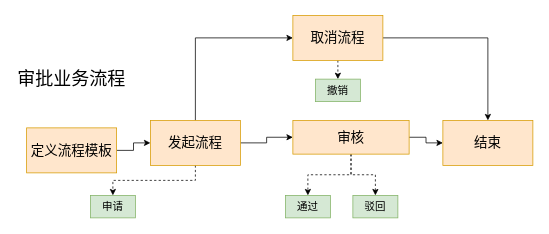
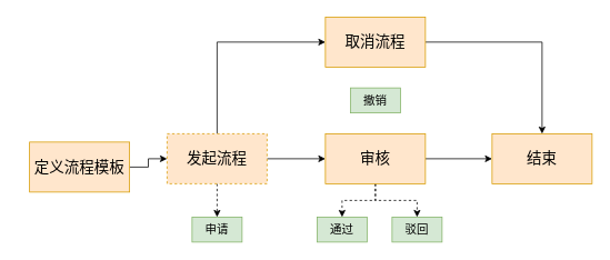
  <mxCell id="0" />
  <mxCell id="1" parent="0" />
  <mxCell id="2" value="" style="edgeStyle=orthogonalEdgeStyle;rounded=0;orthogonalLoop=1;jettySize=auto;html=1;exitX=1;exitY=0.5;exitDx=0;exitDy=0;entryX=0;entryY=0.5;entryDx=0;entryDy=0;" edge="1" parent="1" source="3" target="7"><mxGeometry relative="1" as="geometry" /></mxCell>
  <mxCell id="3" value="&lt;font style=&quot;font-size: 18px&quot;&gt;定义流程模板&lt;/font&gt;" style="rounded=0;whiteSpace=wrap;html=1;fillColor=#ffe6cc;strokeColor=#d79b00;" vertex="1" parent="1"><mxGeometry x="35" y="170" width="120" height="60" as="geometry" /></mxCell>
  <mxCell id="4" value="" style="edgeStyle=orthogonalEdgeStyle;rounded=0;orthogonalLoop=1;jettySize=auto;html=1;" edge="1" parent="1" source="7" target="11"><mxGeometry relative="1" as="geometry" /></mxCell>
  <mxCell id="5" style="edgeStyle=orthogonalEdgeStyle;rounded=0;orthogonalLoop=1;jettySize=auto;html=1;exitX=0.5;exitY=0;exitDx=0;exitDy=0;entryX=0;entryY=0.5;entryDx=0;entryDy=0;" edge="1" parent="1" source="7" target="19"><mxGeometry relative="1" as="geometry" /></mxCell>
  <mxCell id="6" style="edgeStyle=orthogonalEdgeStyle;rounded=0;orthogonalLoop=1;jettySize=auto;html=1;exitX=0.5;exitY=1;exitDx=0;exitDy=0;entryX=0.5;entryY=0;entryDx=0;entryDy=0;dashed=1;" edge="1" parent="1" source="7" target="14"><mxGeometry relative="1" as="geometry" /></mxCell>
- <mxCell id="7" value="&lt;font style=&quot;font-size: 18px&quot;&gt;发起流程&lt;/font&gt;" style="rounded=0;whiteSpace=wrap;html=1;fillColor=#ffe6cc;strokeColor=#d79b00;" vertex="1" parent="1"><mxGeometry x="200" y="160" width="120" height="60" as="geometry" /></mxCell>
+ <mxCell id="7" value="&lt;font style=&quot;font-size: 18px&quot;&gt;发起流程&lt;/font&gt;" style="rounded=0;whiteSpace=wrap;html=1;fillColor=#ffe6cc;strokeColor=#d79b00;dashed=1;" vertex="1" parent="1"><mxGeometry x="200" y="160" width="120" height="60" as="geometry" /></mxCell>
  <mxCell id="8" value="" style="edgeStyle=orthogonalEdgeStyle;rounded=0;orthogonalLoop=1;jettySize=auto;html=1;" edge="1" parent="1" source="11" target="12"><mxGeometry relative="1" as="geometry" /></mxCell>
  <mxCell id="9" style="edgeStyle=orthogonalEdgeStyle;rounded=0;orthogonalLoop=1;jettySize=auto;html=1;exitX=0.5;exitY=1;exitDx=0;exitDy=0;dashed=1;" edge="1" parent="1" source="11" target="15"><mxGeometry relative="1" as="geometry" /></mxCell>
  <mxCell id="10" style="edgeStyle=orthogonalEdgeStyle;rounded=0;orthogonalLoop=1;jettySize=auto;html=1;exitX=0.5;exitY=1;exitDx=0;exitDy=0;entryX=0.5;entryY=0;entryDx=0;entryDy=0;dashed=1;" edge="1" parent="1" source="11" target="16"><mxGeometry relative="1" as="geometry" /></mxCell>
- <mxCell id="11" value="&lt;font style=&quot;font-size: 18px&quot;&gt;审核&lt;/font&gt;" style="rounded=0;whiteSpace=wrap;html=1;fillColor=#ffe6cc;strokeColor=#d79b00;" vertex="1" parent="1"><mxGeometry x="390" y="160" width="155" height="45" as="geometry" /></mxCell>
+ <mxCell id="11" value="&lt;font style=&quot;font-size: 18px&quot;&gt;审核&lt;/font&gt;" style="rounded=0;whiteSpace=wrap;html=1;fillColor=#ffe6cc;strokeColor=#d79b00;" vertex="1" parent="1"><mxGeometry x="390" y="160" width="120" height="60" as="geometry" /></mxCell>
  <mxCell id="12" value="&lt;font style=&quot;font-size: 18px&quot;&gt;结束&lt;/font&gt;" style="rounded=0;whiteSpace=wrap;html=1;fillColor=#ffe6cc;strokeColor=#d79b00;" vertex="1" parent="1"><mxGeometry x="590" y="160" width="120" height="60" as="geometry" /></mxCell>
- <mxCell id="13" value="&lt;font style=&quot;font-size: 24px&quot;&gt;审批业务流程&lt;/font&gt;" style="text;html=1;strokeColor=none;fillColor=none;align=center;verticalAlign=middle;whiteSpace=wrap;rounded=0;" vertex="1" parent="1"><mxGeometry x="20" y="95" width="150" height="20" as="geometry" /></mxCell>
- <mxCell id="14" value="&lt;font style=&quot;font-size: 14px&quot;&gt;申请&lt;/font&gt;" style="rounded=0;whiteSpace=wrap;html=1;fillColor=#d5e8d4;strokeColor=#82b366;" vertex="1" parent="1"><mxGeometry x="120" y="260" width="60" height="30" as="geometry" /></mxCell>
+ <mxCell id="14" value="&lt;font style=&quot;font-size: 14px&quot;&gt;申请&lt;/font&gt;" style="rounded=0;whiteSpace=wrap;html=1;fillColor=#d5e8d4;strokeColor=#82b366;" vertex="1" parent="1"><mxGeometry x="230" y="260" width="60" height="30" as="geometry" /></mxCell>
  <mxCell id="15" value="&lt;font style=&quot;font-size: 14px&quot;&gt;通过&lt;/font&gt;" style="rounded=0;whiteSpace=wrap;html=1;fillColor=#d5e8d4;strokeColor=#82b366;" vertex="1" parent="1"><mxGeometry x="380" y="260" width="60" height="30" as="geometry" /></mxCell>
  <mxCell id="16" value="&lt;font style=&quot;font-size: 14px&quot;&gt;驳回&lt;/font&gt;" style="rounded=0;whiteSpace=wrap;html=1;fillColor=#d5e8d4;strokeColor=#82b366;" vertex="1" parent="1"><mxGeometry x="470" y="260" width="60" height="30" as="geometry" /></mxCell>
  <mxCell id="17" style="edgeStyle=orthogonalEdgeStyle;rounded=0;orthogonalLoop=1;jettySize=auto;html=1;" edge="1" parent="1" source="19" target="12"><mxGeometry relative="1" as="geometry" /></mxCell>
- <mxCell id="18" style="edgeStyle=orthogonalEdgeStyle;rounded=0;orthogonalLoop=1;jettySize=auto;html=1;exitX=0.5;exitY=1;exitDx=0;exitDy=0;entryX=0.5;entryY=0;entryDx=0;entryDy=0;dashed=1;" edge="1" parent="1" source="19" target="20"><mxGeometry relative="1" as="geometry" /></mxCell>
  <mxCell id="19" value="&lt;font style=&quot;font-size: 18px&quot;&gt;取消流程&lt;/font&gt;" style="rounded=0;whiteSpace=wrap;html=1;fillColor=#ffe6cc;strokeColor=#d79b00;" vertex="1" parent="1"><mxGeometry x="390" y="20" width="120" height="60" as="geometry" /></mxCell>
  <mxCell id="20" value="&lt;font style=&quot;font-size: 14px&quot;&gt;撤销&lt;/font&gt;" style="rounded=0;whiteSpace=wrap;html=1;fillColor=#d5e8d4;strokeColor=#82b366;" vertex="1" parent="1"><mxGeometry x="420" y="105" width="60" height="30" as="geometry" /></mxCell>
